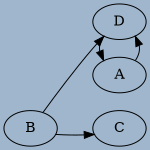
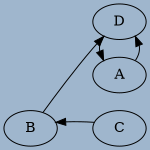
  digraph {
    bgcolor=slategray3
    rankdir=LR
    A
    D
    B
    C
    subgraph sub_1 {
      rank=same
      A
      D
    }
    subgraph sub_2 {
      rank=min
      B
    }
    subgraph sub_3 {
      rank=max
      C
    }
    A -> D
    D -> A
    B -> D
-   B -> C
+   C -> B
  }
